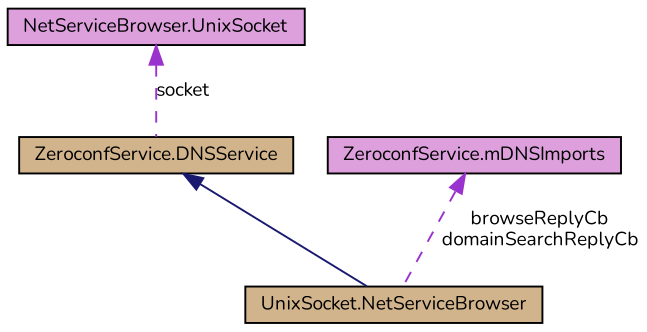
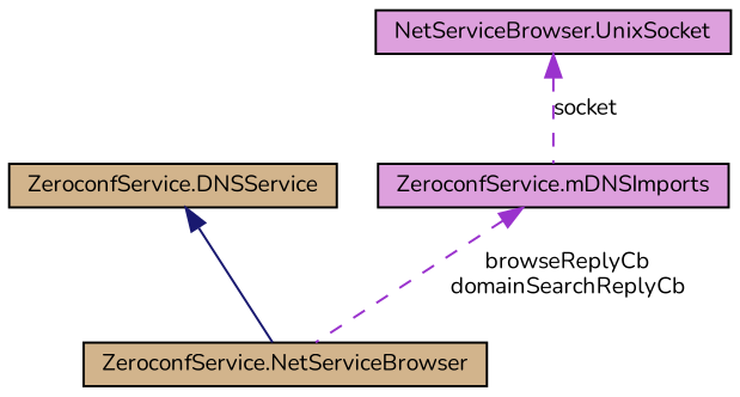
  digraph {
    fontname=Nunito
    node [color=black fillcolor=tan fontname=Nunito fontsize=10 shape=record style=filled]
    edge [color=darkorchid3 dir=back fontname=Nunito fontsize=10 labelfontname="FreeSans.ttf" labelfontsize=10 style=dashed]
-   n1 [fontcolor=black height=0.2 label="UnixSocket.NetServiceBrowser" width=0.4]
+   n1 [fontcolor=black height=0.2 label="ZeroconfService.NetServiceBrowser" width=0.4]
    n2 [height=0.2 label="ZeroconfService.DNSService" width=0.4]
    n3 [fillcolor=plum height=0.2 label="NetServiceBrowser.UnixSocket" width=0.4]
    n4 [fillcolor=plum height=0.2 label="ZeroconfService.mDNSImports" width=0.4]
    n2 -> n1 [color=midnightblue style=solid]
-   n3 -> n2 [label=socket]
+   n3 -> n4 [label=socket]
    n4 -> n1 [label="browseReplyCb\ndomainSearchReplyCb"]
  }
